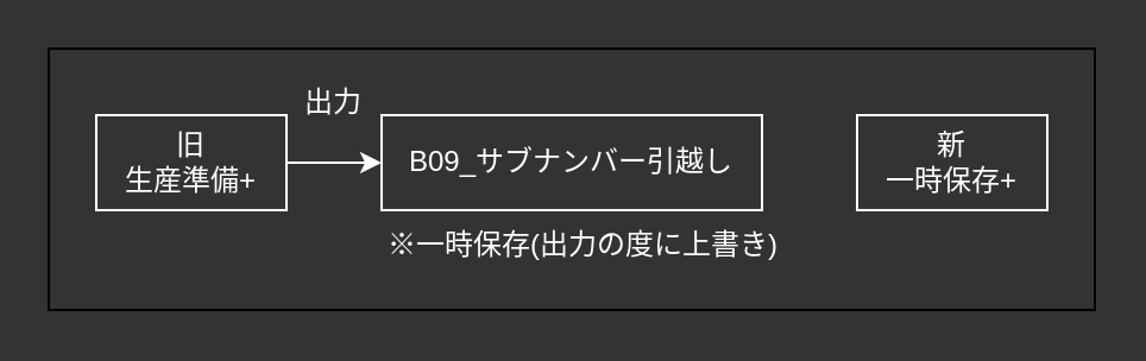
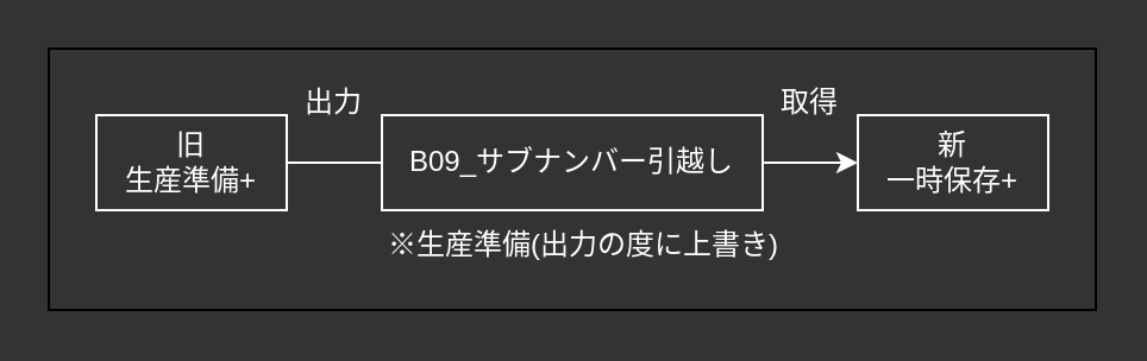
  <mxCell id="0" />
  <mxCell id="1" parent="0" />
  <mxCell id="2" value="" style="rounded=0;whiteSpace=wrap;html=1;fillStyle=solid;fillColor=#333333;fontColor=#FFFFFF;" vertex="1" parent="1"><mxGeometry x="20" y="20" width="440" height="110" as="geometry" /></mxCell>
  <mxCell id="3" value="旧&#10;生産準備+" style="rounded=0;labelBackgroundColor=none;whiteSpace=wrap;fillStyle=solid;fillColor=#333333;fontColor=#FFFFFF;strokeColor=#FFFFFF;" vertex="1" parent="1"><mxGeometry x="40" y="48" width="80" height="40" as="geometry" /></mxCell>
+ <mxCell id="4" value="" style="edgeStyle=none;html=1;entryX=0;entryY=0.5;entryDx=0;entryDy=0;exitX=1;exitY=0.5;exitDx=0;exitDy=0;labelBackgroundColor=none;fontColor=#FFFFFF;strokeColor=#FFFFFF;" edge="1" parent="1" source="5" target="6"><mxGeometry relative="1" as="geometry"><mxPoint x="340" y="308" as="sourcePoint" /></mxGeometry></mxCell>
  <mxCell id="5" value="B09_サブナンバー引越し" style="rounded=0;whiteSpace=wrap;strokeColor=#FFFFFF;fillStyle=solid;fillColor=#333333;fontColor=#FFFFFF;" vertex="1" parent="1"><mxGeometry x="160" y="48" width="160" height="40" as="geometry" /></mxCell>
  <mxCell id="6" value="新&#10;一時保存+" style="rounded=0;whiteSpace=wrap;strokeColor=#FFFFFF;fillStyle=solid;fillColor=#333333;fontColor=#FFFFFF;" vertex="1" parent="1"><mxGeometry x="360" y="48" width="80" height="40" as="geometry" /></mxCell>
- <mxCell id="7" value="" style="endArrow=classic;html=1;exitX=1;exitY=0.5;exitDx=0;exitDy=0;entryX=0;entryY=0.5;entryDx=0;entryDy=0;labelBackgroundColor=none;fontColor=#FFFFFF;strokeColor=#FFFFFF;" edge="1" parent="1" source="3" target="5"><mxGeometry width="50" height="50" relative="1" as="geometry"><mxPoint x="240" y="128" as="sourcePoint" /><mxPoint x="290" y="78" as="targetPoint" /></mxGeometry></mxCell>
- <mxCell id="8" value="※一時保存(出力の度に上書き)" style="text;html=1;strokeColor=none;fillColor=none;align=center;verticalAlign=middle;whiteSpace=wrap;rounded=0;fontColor=#FFFFFF;" vertex="1" parent="1"><mxGeometry x="160" y="88" width="170" height="30" as="geometry" /></mxCell>
+ <mxCell id="7" value="" style="endArrow=none;html=1;exitX=1;exitY=0.5;exitDx=0;exitDy=0;entryX=0;entryY=0.5;entryDx=0;entryDy=0;labelBackgroundColor=none;fontColor=#FFFFFF;strokeColor=#FFFFFF;" edge="1" parent="1" source="3" target="5"><mxGeometry width="50" height="50" relative="1" as="geometry"><mxPoint x="240" y="128" as="sourcePoint" /><mxPoint x="290" y="78" as="targetPoint" /></mxGeometry></mxCell>
+ <mxCell id="8" value="※生産準備(出力の度に上書き)" style="text;html=1;strokeColor=none;fillColor=none;align=center;verticalAlign=middle;whiteSpace=wrap;rounded=0;fontColor=#FFFFFF;" vertex="1" parent="1"><mxGeometry x="160" y="88" width="170" height="30" as="geometry" /></mxCell>
  <mxCell id="9" value="出力" style="text;strokeColor=none;fillColor=none;align=center;verticalAlign=middle;whiteSpace=wrap;rounded=0;fontColor=#FFFFFF;" vertex="1" parent="1"><mxGeometry x="120" y="28" width="40" height="30" as="geometry" /></mxCell>
+ <mxCell id="10" value="取得" style="text;html=1;strokeColor=none;fillColor=none;align=center;verticalAlign=middle;whiteSpace=wrap;rounded=0;fontColor=#FFFFFF;" vertex="1" parent="1"><mxGeometry x="320" y="28" width="40" height="30" as="geometry" /></mxCell>
